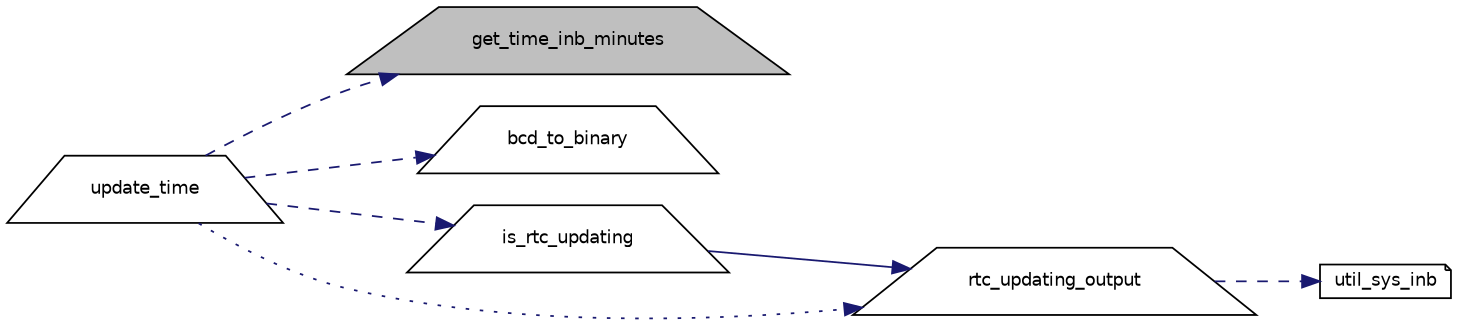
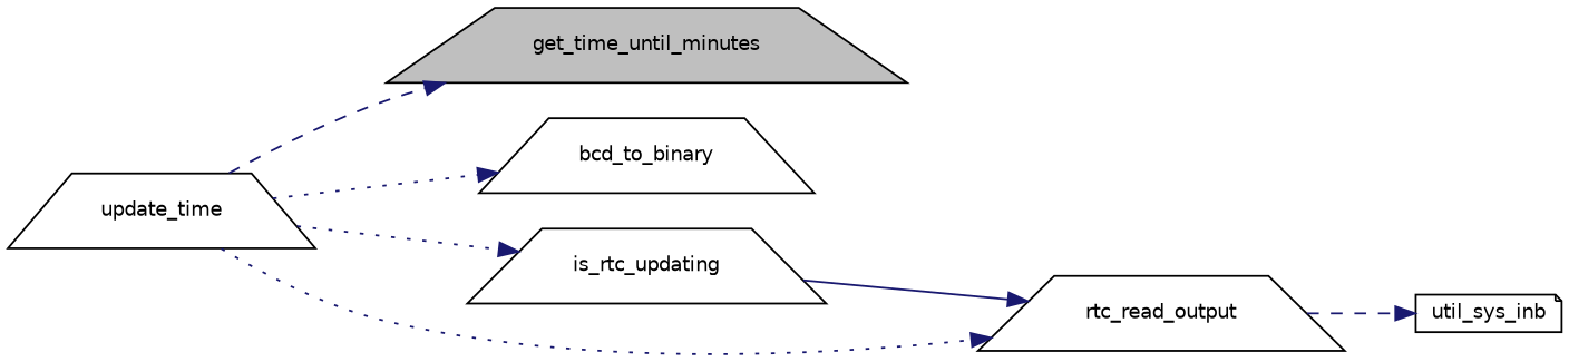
  digraph {
    rankdir=LR
    node [color=black fillcolor=white fontname=Helvetica fontsize=10 shape=trapezium style=filled]
    edge [color=midnightblue fontname=Helvetica fontsize=10 labelfontname=Helvetica labelfontsize=10 style=dashed]
-   n1 [fillcolor=grey75 fontcolor=black height=0.2 label=get_time_inb_minutes width=0.4]
+   n1 [fillcolor=grey75 fontcolor=black height=0.2 label=get_time_until_minutes width=0.4]
    n2 [height=0.2 label=update_time width=0.4]
    n3 [height=0.2 label=bcd_to_binary width=0.4]
    n4 [height=0.2 label=is_rtc_updating width=0.4]
-   n5 [height=0.2 label=rtc_updating_output width=0.4]
+   n5 [height=0.2 label=rtc_read_output width=0.4]
    n6 [height=0.2 label=util_sys_inb shape=note width=0.4]
    n2 -> n1
-   n2 -> n3
-   n2 -> n4
+   n2 -> n3 [style=dotted]
+   n2 -> n4 [style=dotted]
    n2 -> n5 [style=dotted]
    n4 -> n5 [style=solid]
    n5 -> n6
  }
